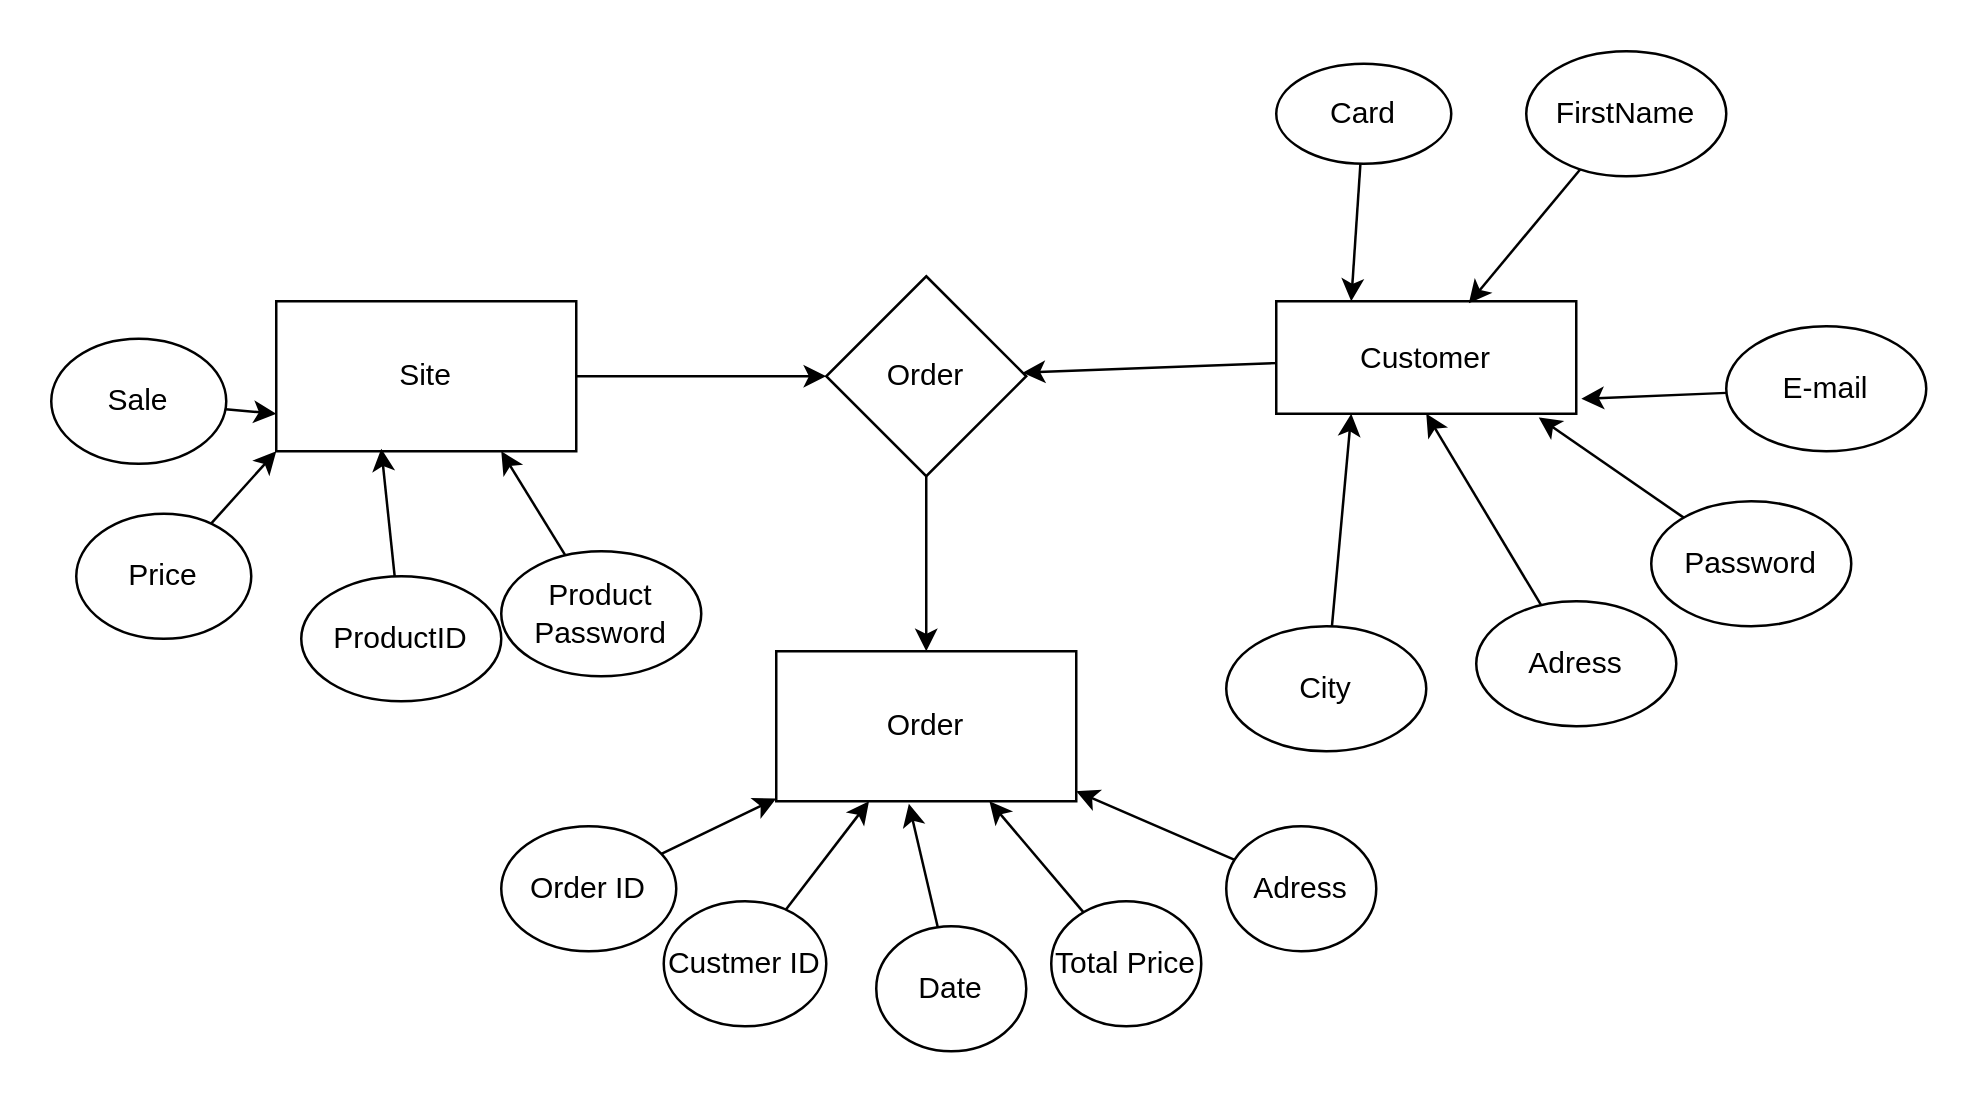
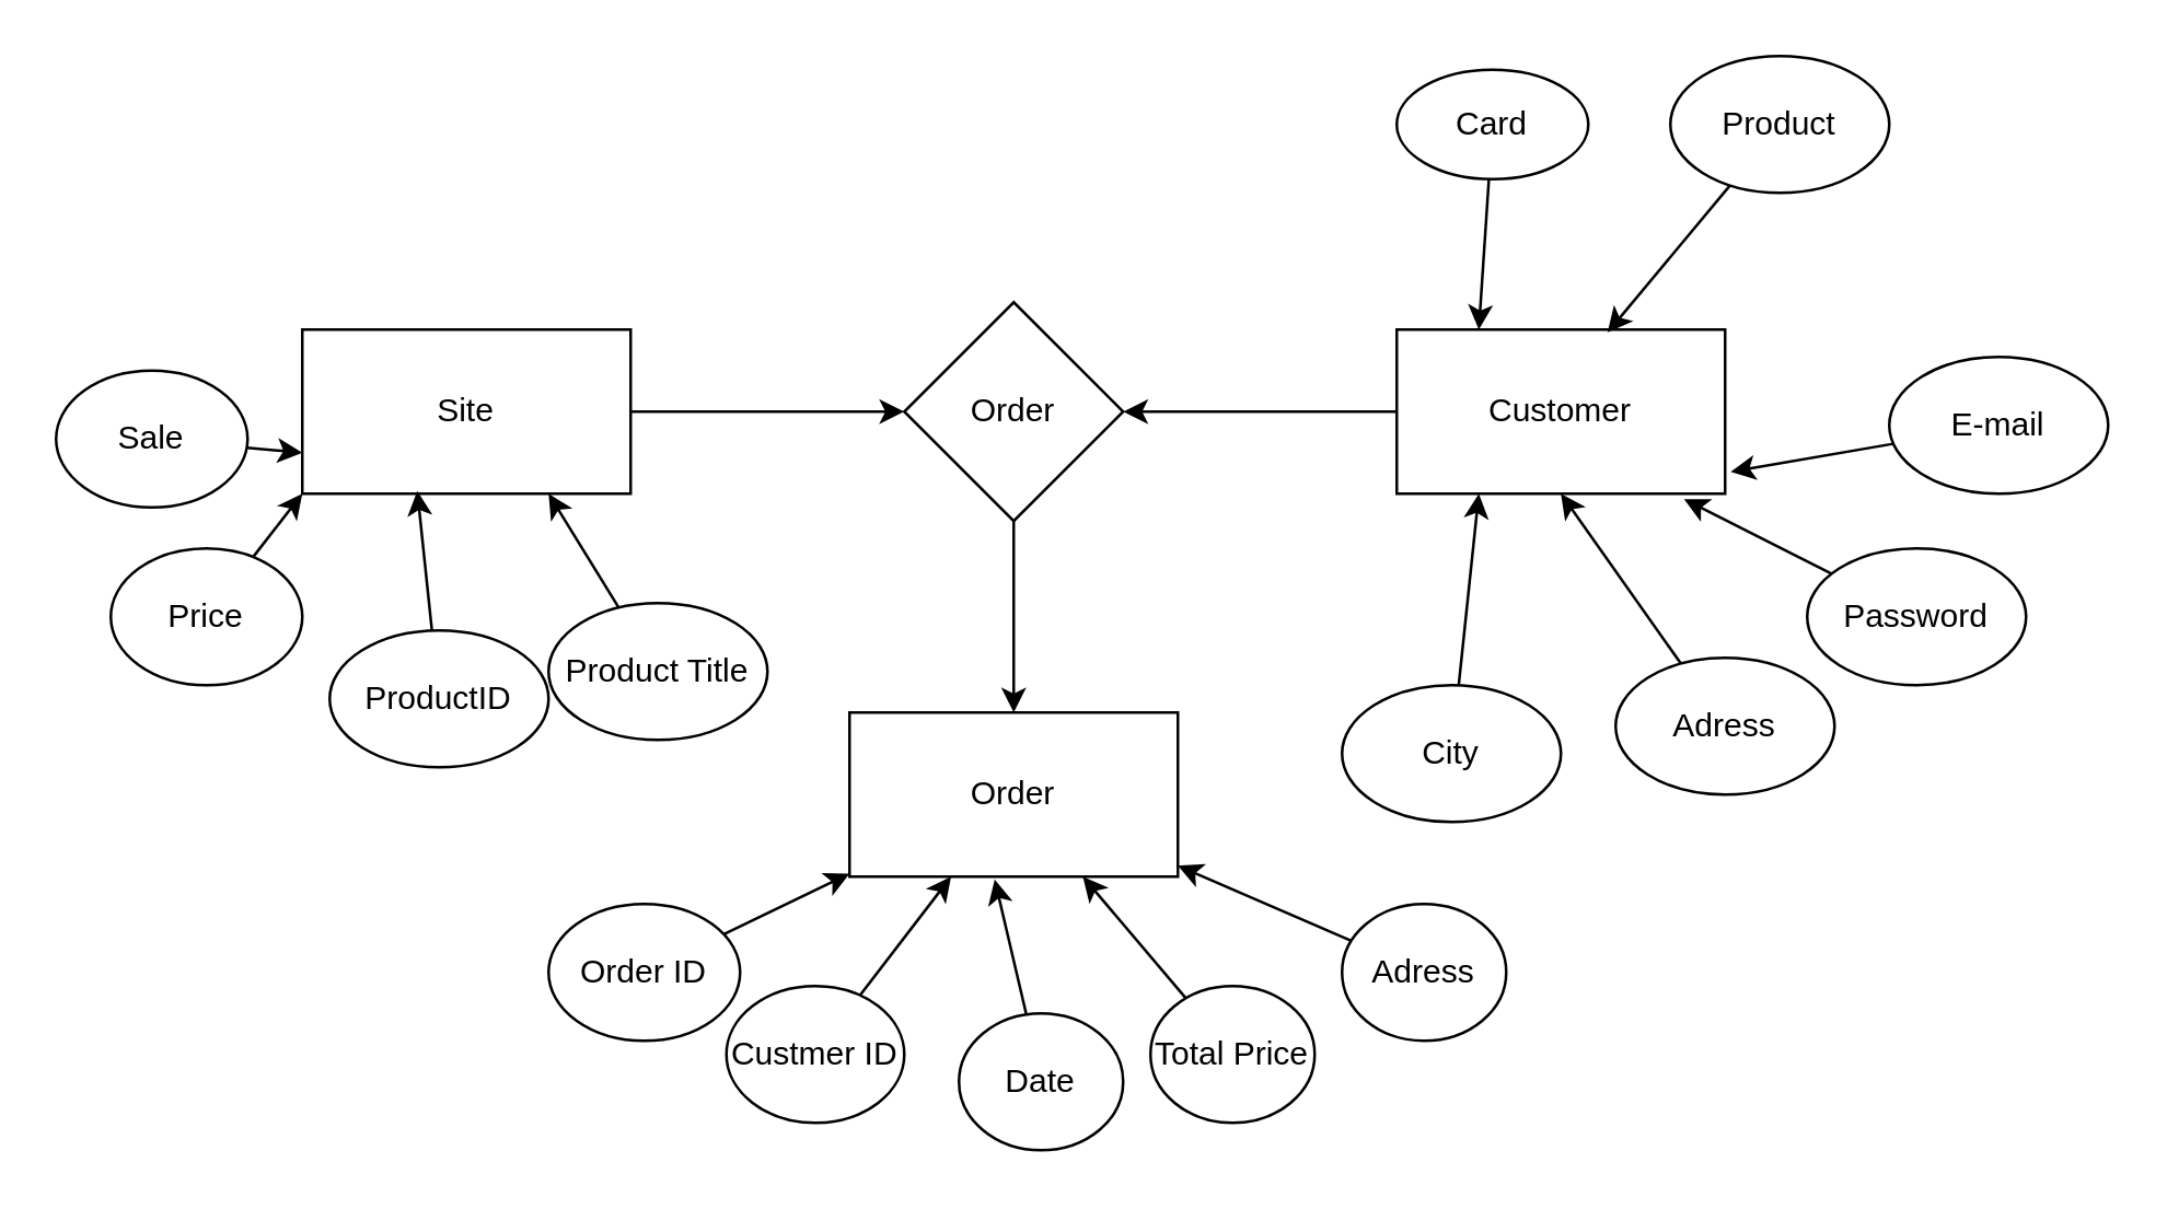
  <mxCell id="0" />
  <mxCell id="1" parent="0" />
  <mxCell id="2" style="edgeStyle=none;html=1;" edge="1" parent="1" source="3" target="7"><mxGeometry relative="1" as="geometry" /></mxCell>
  <mxCell id="3" value="Site" style="rounded=0;whiteSpace=wrap;html=1;" vertex="1" parent="1"><mxGeometry x="110" y="120" width="120" height="60" as="geometry" /></mxCell>
  <mxCell id="4" style="edgeStyle=none;html=1;" edge="1" parent="1" source="5" target="7"><mxGeometry relative="1" as="geometry" /></mxCell>
- <mxCell id="5" value="Customer" style="rounded=0;whiteSpace=wrap;html=1;" vertex="1" parent="1"><mxGeometry x="510" y="120" width="120" height="45" as="geometry" /></mxCell>
+ <mxCell id="5" value="Customer" style="rounded=0;whiteSpace=wrap;html=1;" vertex="1" parent="1"><mxGeometry x="510" y="120" width="120" height="60" as="geometry" /></mxCell>
  <mxCell id="6" style="edgeStyle=none;html=1;entryX=0.5;entryY=0;entryDx=0;entryDy=0;" edge="1" parent="1" source="7" target="8"><mxGeometry relative="1" as="geometry" /></mxCell>
  <mxCell id="7" value="Order" style="rhombus;whiteSpace=wrap;html=1;" vertex="1" parent="1"><mxGeometry x="330" y="110" width="80" height="80" as="geometry" /></mxCell>
  <mxCell id="8" value="Order" style="rounded=0;whiteSpace=wrap;html=1;" vertex="1" parent="1"><mxGeometry x="310" y="260" width="120" height="60" as="geometry" /></mxCell>
  <mxCell id="9" style="edgeStyle=none;html=1;entryX=0.875;entryY=1.033;entryDx=0;entryDy=0;entryPerimeter=0;" edge="1" parent="1" source="10" target="5"><mxGeometry relative="1" as="geometry" /></mxCell>
  <mxCell id="10" value="Password" style="ellipse;whiteSpace=wrap;html=1;" vertex="1" parent="1"><mxGeometry x="660" y="200" width="80" height="50" as="geometry" /></mxCell>
  <mxCell id="11" style="edgeStyle=none;html=1;entryX=1.017;entryY=0.867;entryDx=0;entryDy=0;entryPerimeter=0;" edge="1" parent="1" source="12" target="5"><mxGeometry relative="1" as="geometry" /></mxCell>
  <mxCell id="12" value="E-mail" style="ellipse;whiteSpace=wrap;html=1;" vertex="1" parent="1"><mxGeometry x="690" y="130" width="80" height="50" as="geometry" /></mxCell>
  <mxCell id="13" style="edgeStyle=none;html=1;entryX=0.5;entryY=1;entryDx=0;entryDy=0;" edge="1" parent="1" source="14" target="5"><mxGeometry relative="1" as="geometry" /></mxCell>
  <mxCell id="14" value="Adress" style="ellipse;whiteSpace=wrap;html=1;" vertex="1" parent="1"><mxGeometry x="590" y="240" width="80" height="50" as="geometry" /></mxCell>
  <mxCell id="15" style="edgeStyle=none;html=1;entryX=0.642;entryY=0.017;entryDx=0;entryDy=0;entryPerimeter=0;" edge="1" parent="1" source="16" target="5"><mxGeometry relative="1" as="geometry" /></mxCell>
- <mxCell id="16" value="FirstName" style="ellipse;whiteSpace=wrap;html=1;" vertex="1" parent="1"><mxGeometry x="610" y="20" width="80" height="50" as="geometry" /></mxCell>
+ <mxCell id="16" value="Product" style="ellipse;whiteSpace=wrap;html=1;" vertex="1" parent="1"><mxGeometry x="610" y="20" width="80" height="50" as="geometry" /></mxCell>
  <mxCell id="17" style="edgeStyle=none;html=1;entryX=0.25;entryY=1;entryDx=0;entryDy=0;" edge="1" parent="1" source="18" target="5"><mxGeometry relative="1" as="geometry" /></mxCell>
  <mxCell id="18" value="City" style="ellipse;whiteSpace=wrap;html=1;" vertex="1" parent="1"><mxGeometry x="490" y="250" width="80" height="50" as="geometry" /></mxCell>
  <mxCell id="19" style="edgeStyle=none;html=1;entryX=0.75;entryY=1;entryDx=0;entryDy=0;" edge="1" parent="1" source="20" target="3"><mxGeometry relative="1" as="geometry" /></mxCell>
- <mxCell id="20" value="Product Password" style="ellipse;whiteSpace=wrap;html=1;" vertex="1" parent="1"><mxGeometry x="200" y="220" width="80" height="50" as="geometry" /></mxCell>
+ <mxCell id="20" value="Product Title" style="ellipse;whiteSpace=wrap;html=1;" vertex="1" parent="1"><mxGeometry x="200" y="220" width="80" height="50" as="geometry" /></mxCell>
  <mxCell id="21" style="edgeStyle=none;html=1;entryX=0.35;entryY=0.983;entryDx=0;entryDy=0;entryPerimeter=0;" edge="1" parent="1" source="22" target="3"><mxGeometry relative="1" as="geometry" /></mxCell>
  <mxCell id="22" value="ProductID" style="ellipse;whiteSpace=wrap;html=1;" vertex="1" parent="1"><mxGeometry x="120" y="230" width="80" height="50" as="geometry" /></mxCell>
  <mxCell id="23" style="edgeStyle=none;html=1;entryX=0;entryY=1;entryDx=0;entryDy=0;" edge="1" parent="1" source="24" target="3"><mxGeometry relative="1" as="geometry" /></mxCell>
- <mxCell id="24" value="Price" style="ellipse;whiteSpace=wrap;html=1;" vertex="1" parent="1"><mxGeometry x="30" y="205" width="70" height="50" as="geometry" /></mxCell>
+ <mxCell id="24" value="Price" style="ellipse;whiteSpace=wrap;html=1;" vertex="1" parent="1"><mxGeometry x="40" y="200" width="70" height="50" as="geometry" /></mxCell>
  <mxCell id="25" style="edgeStyle=none;html=1;entryX=0;entryY=0.75;entryDx=0;entryDy=0;" edge="1" parent="1" source="26" target="3"><mxGeometry relative="1" as="geometry" /></mxCell>
  <mxCell id="26" value="Sale" style="ellipse;whiteSpace=wrap;html=1;" vertex="1" parent="1"><mxGeometry x="20" y="135" width="70" height="50" as="geometry" /></mxCell>
  <mxCell id="27" style="edgeStyle=none;html=1;" edge="1" parent="1" source="28" target="8"><mxGeometry relative="1" as="geometry" /></mxCell>
  <mxCell id="28" value="Order ID" style="ellipse;whiteSpace=wrap;html=1;" vertex="1" parent="1"><mxGeometry x="200" y="330" width="70" height="50" as="geometry" /></mxCell>
  <mxCell id="29" style="edgeStyle=none;html=1;" edge="1" parent="1" source="30" target="8"><mxGeometry relative="1" as="geometry" /></mxCell>
  <mxCell id="30" value="Custmer ID" style="ellipse;whiteSpace=wrap;html=1;" vertex="1" parent="1"><mxGeometry x="265" y="360" width="65" height="50" as="geometry" /></mxCell>
  <mxCell id="31" style="edgeStyle=none;html=1;" edge="1" parent="1" source="32" target="8"><mxGeometry relative="1" as="geometry" /></mxCell>
  <mxCell id="32" value="Total Price" style="ellipse;whiteSpace=wrap;html=1;" vertex="1" parent="1"><mxGeometry x="420" y="360" width="60" height="50" as="geometry" /></mxCell>
  <mxCell id="33" style="edgeStyle=none;html=1;" edge="1" parent="1" source="34" target="8"><mxGeometry relative="1" as="geometry" /></mxCell>
  <mxCell id="34" value="Adress" style="ellipse;whiteSpace=wrap;html=1;" vertex="1" parent="1"><mxGeometry x="490" y="330" width="60" height="50" as="geometry" /></mxCell>
  <mxCell id="35" style="edgeStyle=none;html=1;entryX=0.442;entryY=1.017;entryDx=0;entryDy=0;entryPerimeter=0;" edge="1" parent="1" source="36" target="8"><mxGeometry relative="1" as="geometry" /></mxCell>
  <mxCell id="36" value="Date" style="ellipse;whiteSpace=wrap;html=1;" vertex="1" parent="1"><mxGeometry x="350" y="370" width="60" height="50" as="geometry" /></mxCell>
  <mxCell id="37" style="edgeStyle=none;html=1;entryX=0.25;entryY=0;entryDx=0;entryDy=0;" edge="1" parent="1" source="38" target="5"><mxGeometry relative="1" as="geometry" /></mxCell>
  <mxCell id="38" value="Card" style="ellipse;whiteSpace=wrap;html=1;" vertex="1" parent="1"><mxGeometry x="510" y="25" width="70" height="40" as="geometry" /></mxCell>
